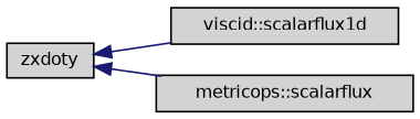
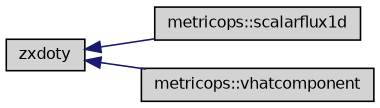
  digraph {
    rankdir=LR
    node [color=black fillcolor=lightgrey fontname=Helvetica fontsize=10 shape=record style=filled]
    edge [color=midnightblue dir=back fontname=Helvetica fontsize=10 labelfontname=Helvetica labelfontsize=10 style=solid]
    n1 [fontcolor=black height=0.2 label=zxdoty width=0.4]
-   n2 [height=0.2 label="viscid::scalarflux1d" width=0.4]
-   n3 [height=0.2 label="metricops::scalarflux" width=0.4]
+   n2 [height=0.2 label="metricops::scalarflux1d" width=0.4]
+   n3 [height=0.2 label="metricops::vhatcomponent" width=0.4]
    n1 -> n2
    n1 -> n3
  }
